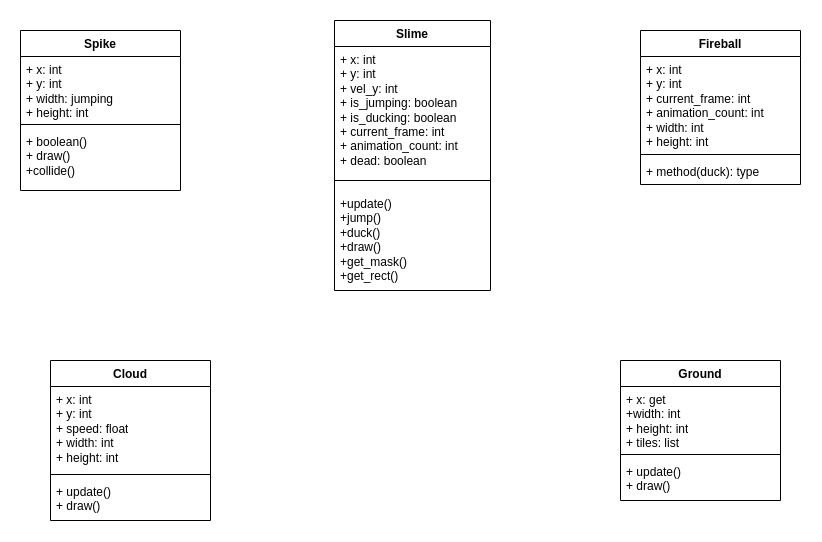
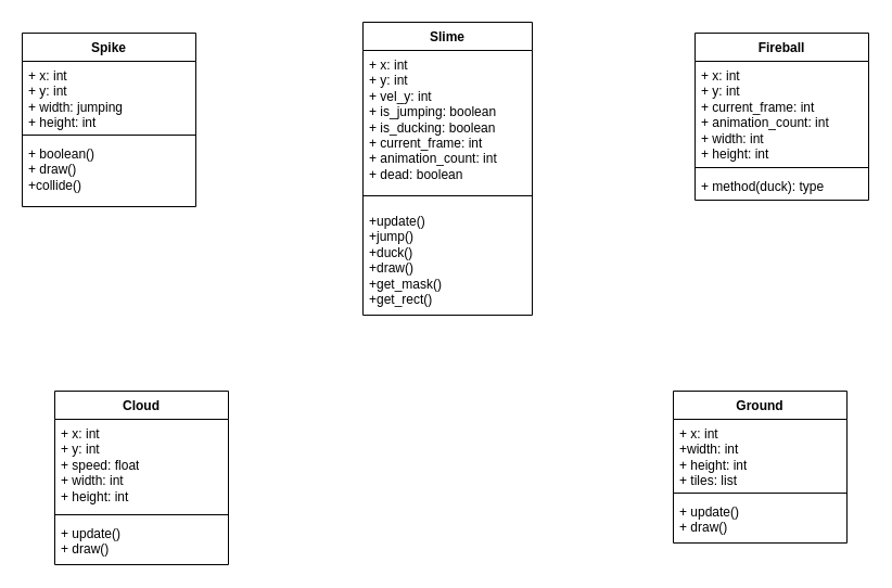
  <mxCell id="0" />
  <mxCell id="1" parent="0" />
  <mxCell id="2" value="Slime" style="swimlane;fontStyle=1;align=center;verticalAlign=top;childLayout=stackLayout;horizontal=1;startSize=26;horizontalStack=0;resizeParent=1;resizeParentMax=0;resizeLast=0;collapsible=1;marginBottom=0;whiteSpace=wrap;html=1;" vertex="1" parent="1"><mxGeometry x="334" y="20" width="156" height="270" as="geometry" /></mxCell>
  <mxCell id="3" value="&lt;div&gt;+ x: int&lt;/div&gt;&lt;div&gt;+ y: int&lt;span style=&quot;white-space: pre;&quot;&gt;&#09;&lt;/span&gt;&lt;/div&gt;+ vel_y: int&lt;div&gt;+ is_jumping: boolean&lt;/div&gt;&lt;div&gt;+ is_ducking: boolean&lt;/div&gt;&lt;div&gt;+ current_frame: int&lt;/div&gt;&lt;div&gt;+ animation_count: int&lt;/div&gt;&lt;div&gt;+ dead: boolean&lt;/div&gt;" style="text;strokeColor=none;fillColor=none;align=left;verticalAlign=top;spacingLeft=4;spacingRight=4;overflow=hidden;rotatable=0;points=[[0,0.5],[1,0.5]];portConstraint=eastwest;whiteSpace=wrap;html=1;" vertex="1" parent="2"><mxGeometry y="26" width="156" height="124" as="geometry" /></mxCell>
  <mxCell id="4" value="" style="line;strokeWidth=1;fillColor=none;align=left;verticalAlign=middle;spacingTop=-1;spacingLeft=3;spacingRight=3;rotatable=0;labelPosition=right;points=[];portConstraint=eastwest;strokeColor=inherit;" vertex="1" parent="2"><mxGeometry y="150" width="156" height="20" as="geometry" /></mxCell>
  <mxCell id="5" value="+update()&lt;div&gt;+jump()&lt;/div&gt;&lt;div&gt;+duck()&lt;/div&gt;&lt;div&gt;+draw()&lt;/div&gt;&lt;div&gt;+get_mask()&lt;/div&gt;&lt;div&gt;+get_rect()&lt;/div&gt;" style="text;strokeColor=none;fillColor=none;align=left;verticalAlign=top;spacingLeft=4;spacingRight=4;overflow=hidden;rotatable=0;points=[[0,0.5],[1,0.5]];portConstraint=eastwest;whiteSpace=wrap;html=1;" vertex="1" parent="2"><mxGeometry y="170" width="156" height="100" as="geometry" /></mxCell>
  <mxCell id="6" value="Spike" style="swimlane;fontStyle=1;align=center;verticalAlign=top;childLayout=stackLayout;horizontal=1;startSize=26;horizontalStack=0;resizeParent=1;resizeParentMax=0;resizeLast=0;collapsible=1;marginBottom=0;whiteSpace=wrap;html=1;" vertex="1" parent="1"><mxGeometry x="20" y="30" width="160" height="160" as="geometry" /></mxCell>
  <mxCell id="7" value="+ x: int&lt;div&gt;+ y: int&lt;/div&gt;&lt;div&gt;+ width: jumping&lt;/div&gt;&lt;div&gt;+ height: int&amp;nbsp;&lt;/div&gt;" style="text;strokeColor=none;fillColor=none;align=left;verticalAlign=top;spacingLeft=4;spacingRight=4;overflow=hidden;rotatable=0;points=[[0,0.5],[1,0.5]];portConstraint=eastwest;whiteSpace=wrap;html=1;" vertex="1" parent="6"><mxGeometry y="26" width="160" height="64" as="geometry" /></mxCell>
  <mxCell id="8" value="" style="line;strokeWidth=1;fillColor=none;align=left;verticalAlign=middle;spacingTop=-1;spacingLeft=3;spacingRight=3;rotatable=0;labelPosition=right;points=[];portConstraint=eastwest;strokeColor=inherit;" vertex="1" parent="6"><mxGeometry y="90" width="160" height="8" as="geometry" /></mxCell>
  <mxCell id="9" value="+ boolean()&lt;div&gt;+ draw()&lt;/div&gt;&lt;div&gt;+collide()&lt;/div&gt;" style="text;strokeColor=none;fillColor=none;align=left;verticalAlign=top;spacingLeft=4;spacingRight=4;overflow=hidden;rotatable=0;points=[[0,0.5],[1,0.5]];portConstraint=eastwest;whiteSpace=wrap;html=1;" vertex="1" parent="6"><mxGeometry y="98" width="160" height="62" as="geometry" /></mxCell>
  <mxCell id="10" value="Fireball" style="swimlane;fontStyle=1;align=center;verticalAlign=top;childLayout=stackLayout;horizontal=1;startSize=26;horizontalStack=0;resizeParent=1;resizeParentMax=0;resizeLast=0;collapsible=1;marginBottom=0;whiteSpace=wrap;html=1;" vertex="1" parent="1"><mxGeometry x="640" y="30" width="160" height="154" as="geometry" /></mxCell>
  <mxCell id="11" value="+ x: int&lt;div&gt;+ y: int&lt;/div&gt;&lt;div&gt;+ current_frame: int&lt;/div&gt;&lt;div&gt;+ animation_count: int&lt;/div&gt;&lt;div&gt;+ width: int&lt;/div&gt;&lt;div&gt;+ height: int&lt;/div&gt;" style="text;strokeColor=none;fillColor=none;align=left;verticalAlign=top;spacingLeft=4;spacingRight=4;overflow=hidden;rotatable=0;points=[[0,0.5],[1,0.5]];portConstraint=eastwest;whiteSpace=wrap;html=1;" vertex="1" parent="10"><mxGeometry y="26" width="160" height="94" as="geometry" /></mxCell>
  <mxCell id="12" value="" style="line;strokeWidth=1;fillColor=none;align=left;verticalAlign=middle;spacingTop=-1;spacingLeft=3;spacingRight=3;rotatable=0;labelPosition=right;points=[];portConstraint=eastwest;strokeColor=inherit;" vertex="1" parent="10"><mxGeometry y="120" width="160" height="8" as="geometry" /></mxCell>
  <mxCell id="13" value="+ method(duck): type" style="text;strokeColor=none;fillColor=none;align=left;verticalAlign=top;spacingLeft=4;spacingRight=4;overflow=hidden;rotatable=0;points=[[0,0.5],[1,0.5]];portConstraint=eastwest;whiteSpace=wrap;html=1;" vertex="1" parent="10"><mxGeometry y="128" width="160" height="26" as="geometry" /></mxCell>
  <mxCell id="14" value="Cloud" style="swimlane;fontStyle=1;align=center;verticalAlign=top;childLayout=stackLayout;horizontal=1;startSize=26;horizontalStack=0;resizeParent=1;resizeParentMax=0;resizeLast=0;collapsible=1;marginBottom=0;whiteSpace=wrap;html=1;" vertex="1" parent="1"><mxGeometry x="50" y="360" width="160" height="160" as="geometry" /></mxCell>
  <mxCell id="15" value="+ x: int&lt;div&gt;+ y: int&lt;/div&gt;&lt;div&gt;+ speed: float&lt;/div&gt;&lt;div&gt;+ width: int&lt;/div&gt;&lt;div&gt;+ height: int&lt;/div&gt;" style="text;strokeColor=none;fillColor=none;align=left;verticalAlign=top;spacingLeft=4;spacingRight=4;overflow=hidden;rotatable=0;points=[[0,0.5],[1,0.5]];portConstraint=eastwest;whiteSpace=wrap;html=1;" vertex="1" parent="14"><mxGeometry y="26" width="160" height="84" as="geometry" /></mxCell>
  <mxCell id="16" value="" style="line;strokeWidth=1;fillColor=none;align=left;verticalAlign=middle;spacingTop=-1;spacingLeft=3;spacingRight=3;rotatable=0;labelPosition=right;points=[];portConstraint=eastwest;strokeColor=inherit;" vertex="1" parent="14"><mxGeometry y="110" width="160" height="8" as="geometry" /></mxCell>
  <mxCell id="17" value="+ update()&lt;div&gt;+ draw()&lt;/div&gt;" style="text;strokeColor=none;fillColor=none;align=left;verticalAlign=top;spacingLeft=4;spacingRight=4;overflow=hidden;rotatable=0;points=[[0,0.5],[1,0.5]];portConstraint=eastwest;whiteSpace=wrap;html=1;" vertex="1" parent="14"><mxGeometry y="118" width="160" height="42" as="geometry" /></mxCell>
  <mxCell id="18" value="Ground" style="swimlane;fontStyle=1;align=center;verticalAlign=top;childLayout=stackLayout;horizontal=1;startSize=26;horizontalStack=0;resizeParent=1;resizeParentMax=0;resizeLast=0;collapsible=1;marginBottom=0;whiteSpace=wrap;html=1;" vertex="1" parent="1"><mxGeometry x="620" y="360" width="160" height="140" as="geometry" /></mxCell>
- <mxCell id="19" value="+ x: get&lt;div&gt;+width: int&lt;/div&gt;&lt;div&gt;+ height: int&lt;/div&gt;&lt;div&gt;+ tiles: list&lt;/div&gt;" style="text;strokeColor=none;fillColor=none;align=left;verticalAlign=top;spacingLeft=4;spacingRight=4;overflow=hidden;rotatable=0;points=[[0,0.5],[1,0.5]];portConstraint=eastwest;whiteSpace=wrap;html=1;" vertex="1" parent="18"><mxGeometry y="26" width="160" height="64" as="geometry" /></mxCell>
+ <mxCell id="19" value="+ x: int&lt;div&gt;+width: int&lt;/div&gt;&lt;div&gt;+ height: int&lt;/div&gt;&lt;div&gt;+ tiles: list&lt;/div&gt;" style="text;strokeColor=none;fillColor=none;align=left;verticalAlign=top;spacingLeft=4;spacingRight=4;overflow=hidden;rotatable=0;points=[[0,0.5],[1,0.5]];portConstraint=eastwest;whiteSpace=wrap;html=1;" vertex="1" parent="18"><mxGeometry y="26" width="160" height="64" as="geometry" /></mxCell>
  <mxCell id="20" value="" style="line;strokeWidth=1;fillColor=none;align=left;verticalAlign=middle;spacingTop=-1;spacingLeft=3;spacingRight=3;rotatable=0;labelPosition=right;points=[];portConstraint=eastwest;strokeColor=inherit;" vertex="1" parent="18"><mxGeometry y="90" width="160" height="8" as="geometry" /></mxCell>
  <mxCell id="21" value="+ update()&lt;div&gt;+ draw()&lt;/div&gt;" style="text;strokeColor=none;fillColor=none;align=left;verticalAlign=top;spacingLeft=4;spacingRight=4;overflow=hidden;rotatable=0;points=[[0,0.5],[1,0.5]];portConstraint=eastwest;whiteSpace=wrap;html=1;" vertex="1" parent="18"><mxGeometry y="98" width="160" height="42" as="geometry" /></mxCell>
